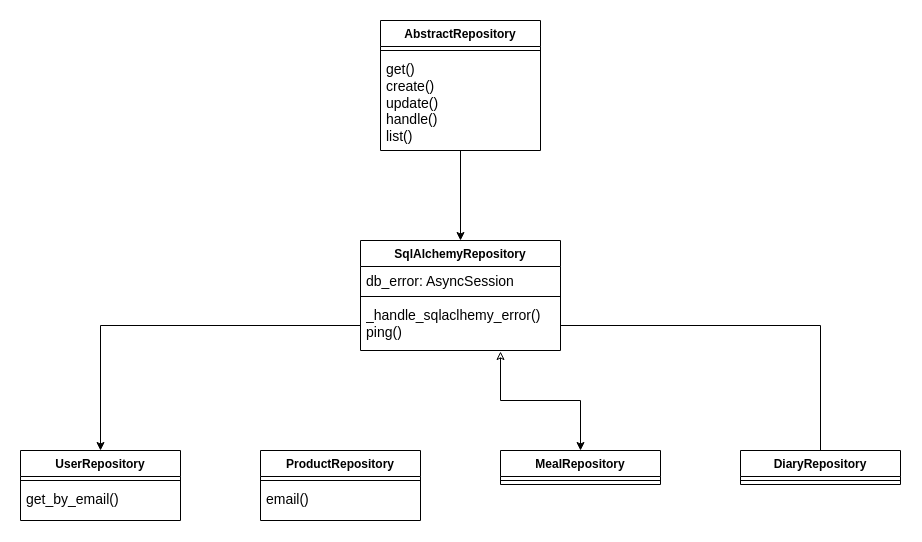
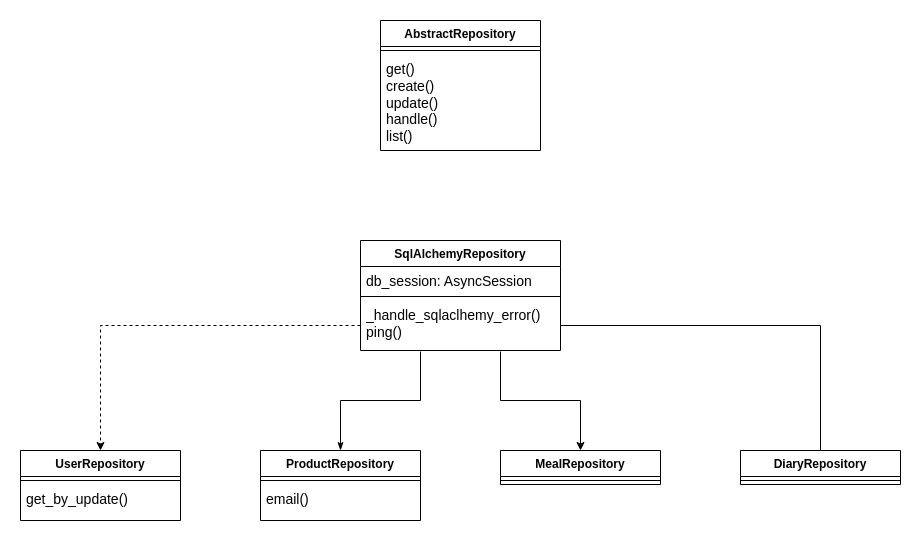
  <mxCell id="0" />
  <mxCell id="1" parent="0" />
- <mxCell id="2" style="edgeStyle=orthogonalEdgeStyle;rounded=0;orthogonalLoop=1;jettySize=auto;html=1;" parent="1" source="3" target="6" edge="1"><mxGeometry relative="1" as="geometry" /></mxCell>
  <mxCell id="3" value="AbstractRepository" style="swimlane;fontStyle=1;align=center;verticalAlign=top;childLayout=stackLayout;horizontal=1;startSize=26;horizontalStack=0;resizeParent=1;resizeParentMax=0;resizeLast=0;collapsible=1;marginBottom=0;whiteSpace=wrap;html=1;" parent="1" vertex="1"><mxGeometry x="380" y="20" width="160" height="130" as="geometry" /></mxCell>
  <mxCell id="4" value="" style="line;strokeWidth=1;fillColor=none;align=left;verticalAlign=middle;spacingTop=-1;spacingLeft=3;spacingRight=3;rotatable=0;labelPosition=right;points=[];portConstraint=eastwest;strokeColor=inherit;" parent="3" vertex="1"><mxGeometry y="26" width="160" height="8" as="geometry" /></mxCell>
  <mxCell id="5" value="&lt;font style=&quot;font-size: 14px;&quot;&gt;get()&lt;br&gt;create()&lt;br&gt;update()&lt;br&gt;handle()&lt;br&gt;list()&lt;/font&gt;" style="text;strokeColor=none;fillColor=none;align=left;verticalAlign=top;spacingLeft=4;spacingRight=4;overflow=hidden;rotatable=0;points=[[0,0.5],[1,0.5]];portConstraint=eastwest;whiteSpace=wrap;html=1;" parent="3" vertex="1"><mxGeometry y="34" width="160" height="96" as="geometry" /></mxCell>
  <mxCell id="6" value="SqlAlchemyRepository" style="swimlane;fontStyle=1;align=center;verticalAlign=top;childLayout=stackLayout;horizontal=1;startSize=26;horizontalStack=0;resizeParent=1;resizeParentMax=0;resizeLast=0;collapsible=1;marginBottom=0;whiteSpace=wrap;html=1;" parent="1" vertex="1"><mxGeometry x="360" y="240" width="200" height="110" as="geometry" /></mxCell>
- <mxCell id="7" value="&lt;font style=&quot;font-size: 14px;&quot;&gt;db_error: AsyncSession&lt;/font&gt;" style="text;strokeColor=none;fillColor=none;align=left;verticalAlign=top;spacingLeft=4;spacingRight=4;overflow=hidden;rotatable=0;points=[[0,0.5],[1,0.5]];portConstraint=eastwest;whiteSpace=wrap;html=1;" parent="6" vertex="1"><mxGeometry y="26" width="200" height="26" as="geometry" /></mxCell>
+ <mxCell id="7" value="&lt;font style=&quot;font-size: 14px;&quot;&gt;db_session: AsyncSession&lt;/font&gt;" style="text;strokeColor=none;fillColor=none;align=left;verticalAlign=top;spacingLeft=4;spacingRight=4;overflow=hidden;rotatable=0;points=[[0,0.5],[1,0.5]];portConstraint=eastwest;whiteSpace=wrap;html=1;" parent="6" vertex="1"><mxGeometry y="26" width="200" height="26" as="geometry" /></mxCell>
  <mxCell id="8" value="" style="line;strokeWidth=1;fillColor=none;align=left;verticalAlign=middle;spacingTop=-1;spacingLeft=3;spacingRight=3;rotatable=0;labelPosition=right;points=[];portConstraint=eastwest;strokeColor=inherit;" parent="6" vertex="1"><mxGeometry y="52" width="200" height="8" as="geometry" /></mxCell>
  <mxCell id="9" value="&lt;font style=&quot;font-size: 14px;&quot;&gt;_handle_sqlaclhemy_error()&lt;br&gt;ping()&lt;/font&gt;" style="text;strokeColor=none;fillColor=none;align=left;verticalAlign=top;spacingLeft=4;spacingRight=4;overflow=hidden;rotatable=0;points=[[0,0.5],[1,0.5]];portConstraint=eastwest;whiteSpace=wrap;html=1;" parent="6" vertex="1"><mxGeometry y="60" width="200" height="50" as="geometry" /></mxCell>
  <mxCell id="10" value="UserRepository" style="swimlane;fontStyle=1;align=center;verticalAlign=top;childLayout=stackLayout;horizontal=1;startSize=26;horizontalStack=0;resizeParent=1;resizeParentMax=0;resizeLast=0;collapsible=1;marginBottom=0;whiteSpace=wrap;html=1;" parent="1" vertex="1"><mxGeometry y="450" width="160" height="70" as="geometry" x="20" /></mxCell>
  <mxCell id="11" value="" style="line;strokeWidth=1;fillColor=none;align=left;verticalAlign=middle;spacingTop=-1;spacingLeft=3;spacingRight=3;rotatable=0;labelPosition=right;points=[];portConstraint=eastwest;strokeColor=inherit;" parent="10" vertex="1"><mxGeometry y="26" width="160" height="8" as="geometry" /></mxCell>
- <mxCell id="12" value="&lt;font style=&quot;font-size: 14px;&quot;&gt;get_by_email()&lt;/font&gt;" style="text;strokeColor=none;fillColor=none;align=left;verticalAlign=top;spacingLeft=4;spacingRight=4;overflow=hidden;rotatable=0;points=[[0,0.5],[1,0.5]];portConstraint=eastwest;whiteSpace=wrap;html=1;" parent="10" vertex="1"><mxGeometry y="34" width="160" height="36" as="geometry" /></mxCell>
- <mxCell id="14" style="edgeStyle=orthogonalEdgeStyle;rounded=0;orthogonalLoop=1;jettySize=auto;html=1;exitX=0.5;exitY=0;exitDx=0;exitDy=0;entryX=0.7;entryY=1.02;entryDx=0;entryDy=0;entryPerimeter=0;startArrow=classic;startFill=1;endArrow=classic;endFill=0;" parent="1" source="15" target="9" edge="1"><mxGeometry relative="1" as="geometry" /></mxCell>
+ <mxCell id="12" value="&lt;font style=&quot;font-size: 14px;&quot;&gt;get_by_update()&lt;/font&gt;" style="text;strokeColor=none;fillColor=none;align=left;verticalAlign=top;spacingLeft=4;spacingRight=4;overflow=hidden;rotatable=0;points=[[0,0.5],[1,0.5]];portConstraint=eastwest;whiteSpace=wrap;html=1;" parent="10" vertex="1"><mxGeometry y="34" width="160" height="36" as="geometry" /></mxCell>
+ <mxCell id="13" style="edgeStyle=orthogonalEdgeStyle;rounded=0;orthogonalLoop=1;jettySize=auto;html=1;exitX=0.5;exitY=0;exitDx=0;exitDy=0;entryX=0.3;entryY=1.02;entryDx=0;entryDy=0;entryPerimeter=0;startArrow=classicThin;startFill=1;endArrow=none;endFill=0;" parent="1" source="21" target="9" edge="1"><mxGeometry relative="1" as="geometry" /></mxCell>
+ <mxCell id="14" style="edgeStyle=orthogonalEdgeStyle;rounded=0;orthogonalLoop=1;jettySize=auto;html=1;exitX=0.5;exitY=0;exitDx=0;exitDy=0;entryX=0.7;entryY=1.02;entryDx=0;entryDy=0;entryPerimeter=0;startArrow=classic;startFill=1;endArrow=none;endFill=0;" parent="1" source="15" target="9" edge="1"><mxGeometry relative="1" as="geometry" /></mxCell>
  <mxCell id="15" value="MealRepository" style="swimlane;fontStyle=1;align=center;verticalAlign=top;childLayout=stackLayout;horizontal=1;startSize=26;horizontalStack=0;resizeParent=1;resizeParentMax=0;resizeLast=0;collapsible=1;marginBottom=0;whiteSpace=wrap;html=1;" parent="1" vertex="1"><mxGeometry x="500" y="450" width="160" height="34" as="geometry" /></mxCell>
  <mxCell id="16" value="" style="line;strokeWidth=1;fillColor=none;align=left;verticalAlign=middle;spacingTop=-1;spacingLeft=3;spacingRight=3;rotatable=0;labelPosition=right;points=[];portConstraint=eastwest;strokeColor=inherit;" parent="15" vertex="1"><mxGeometry y="26" width="160" height="8" as="geometry" /></mxCell>
  <mxCell id="17" value="DiaryRepository" style="swimlane;fontStyle=1;align=center;verticalAlign=top;childLayout=stackLayout;horizontal=1;startSize=26;horizontalStack=0;resizeParent=1;resizeParentMax=0;resizeLast=0;collapsible=1;marginBottom=0;whiteSpace=wrap;html=1;" parent="1" vertex="1"><mxGeometry x="740" y="450" width="160" height="34" as="geometry" /></mxCell>
  <mxCell id="18" value="" style="line;strokeWidth=1;fillColor=none;align=left;verticalAlign=middle;spacingTop=-1;spacingLeft=3;spacingRight=3;rotatable=0;labelPosition=right;points=[];portConstraint=eastwest;strokeColor=inherit;" parent="17" vertex="1"><mxGeometry y="26" width="160" height="8" as="geometry" /></mxCell>
- <mxCell id="19" style="edgeStyle=orthogonalEdgeStyle;rounded=0;orthogonalLoop=1;jettySize=auto;html=1;exitX=0;exitY=0.5;exitDx=0;exitDy=0;entryX=0.5;entryY=0;entryDx=0;entryDy=0;" parent="1" source="9" target="10" edge="1"><mxGeometry relative="1" as="geometry" /></mxCell>
+ <mxCell id="19" style="edgeStyle=orthogonalEdgeStyle;rounded=0;orthogonalLoop=1;jettySize=auto;html=1;exitX=0;exitY=0.5;exitDx=0;exitDy=0;entryX=0.5;entryY=0;entryDx=0;entryDy=0;dashed=1;" parent="1" source="9" target="10" edge="1"><mxGeometry relative="1" as="geometry" /></mxCell>
  <mxCell id="20" style="edgeStyle=orthogonalEdgeStyle;rounded=0;orthogonalLoop=1;jettySize=auto;html=1;exitX=1;exitY=0.5;exitDx=0;exitDy=0;entryX=0.5;entryY=0;entryDx=0;entryDy=0;endArrow=none;" parent="1" source="9" target="17" edge="1"><mxGeometry relative="1" as="geometry" /></mxCell>
  <mxCell id="21" value="ProductRepository" style="swimlane;fontStyle=1;align=center;verticalAlign=top;childLayout=stackLayout;horizontal=1;startSize=26;horizontalStack=0;resizeParent=1;resizeParentMax=0;resizeLast=0;collapsible=1;marginBottom=0;whiteSpace=wrap;html=1;" vertex="1" parent="1"><mxGeometry x="260" y="450" width="160" height="70" as="geometry" /></mxCell>
  <mxCell id="22" value="" style="line;strokeWidth=1;fillColor=none;align=left;verticalAlign=middle;spacingTop=-1;spacingLeft=3;spacingRight=3;rotatable=0;labelPosition=right;points=[];portConstraint=eastwest;strokeColor=inherit;" vertex="1" parent="21"><mxGeometry y="26" width="160" height="8" as="geometry" /></mxCell>
  <mxCell id="23" value="&lt;font style=&quot;font-size: 14px;&quot;&gt;email()&lt;/font&gt;" style="text;strokeColor=none;fillColor=none;align=left;verticalAlign=top;spacingLeft=4;spacingRight=4;overflow=hidden;rotatable=0;points=[[0,0.5],[1,0.5]];portConstraint=eastwest;whiteSpace=wrap;html=1;" vertex="1" parent="21"><mxGeometry y="34" width="160" height="36" as="geometry" /></mxCell>
